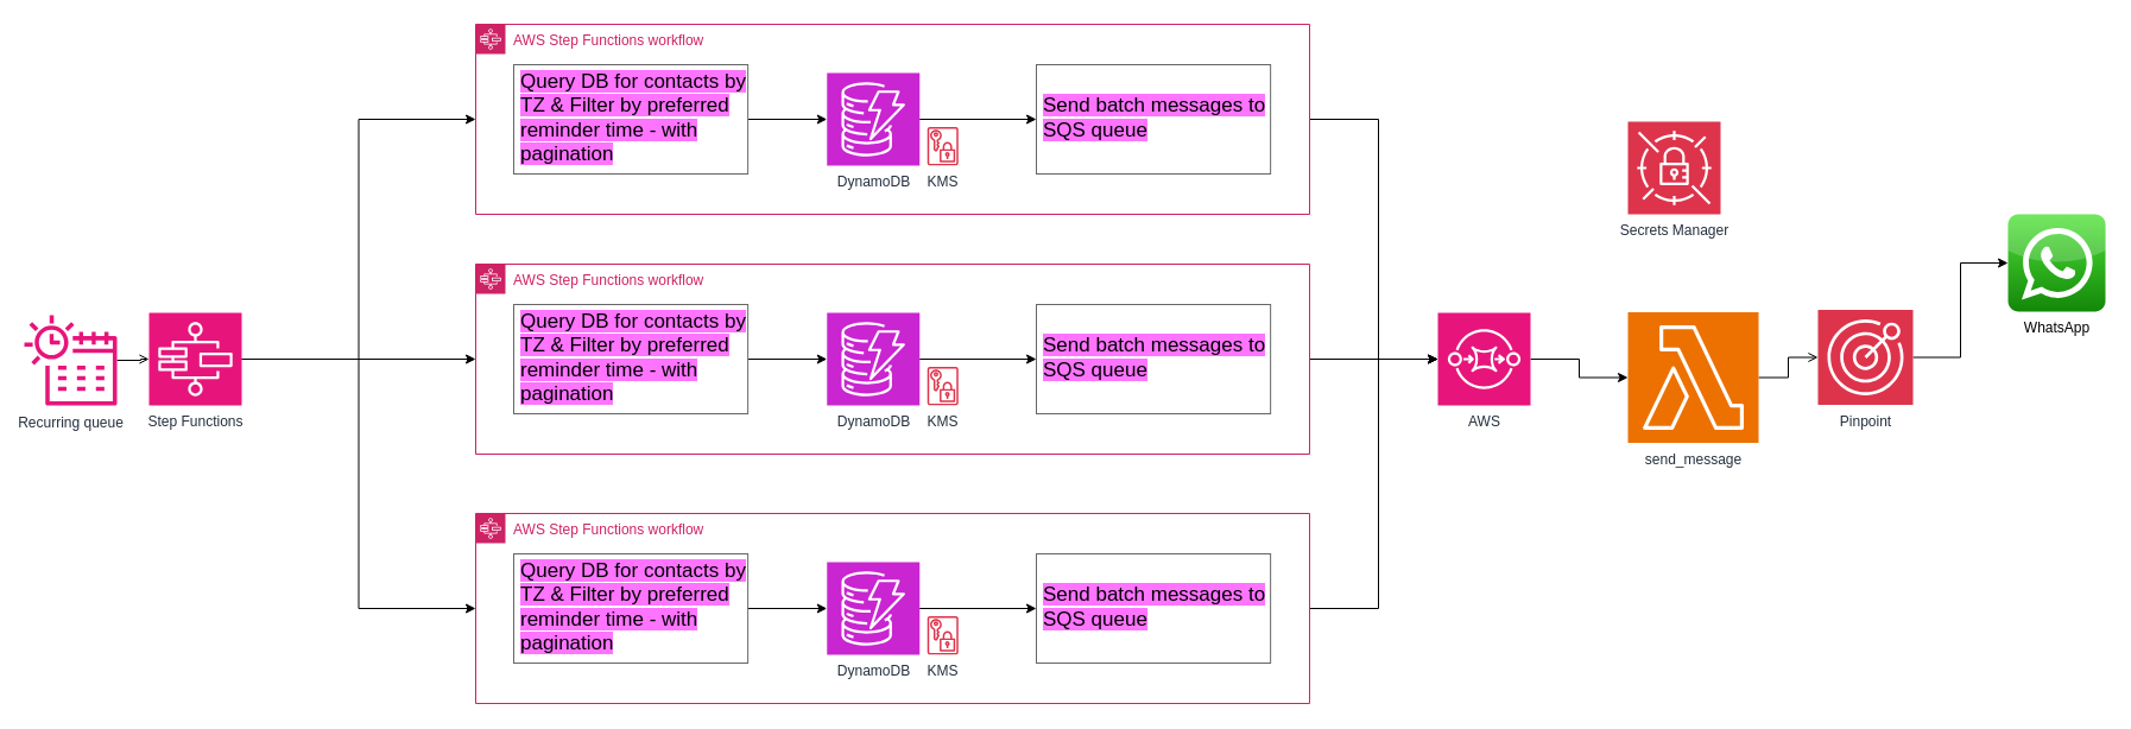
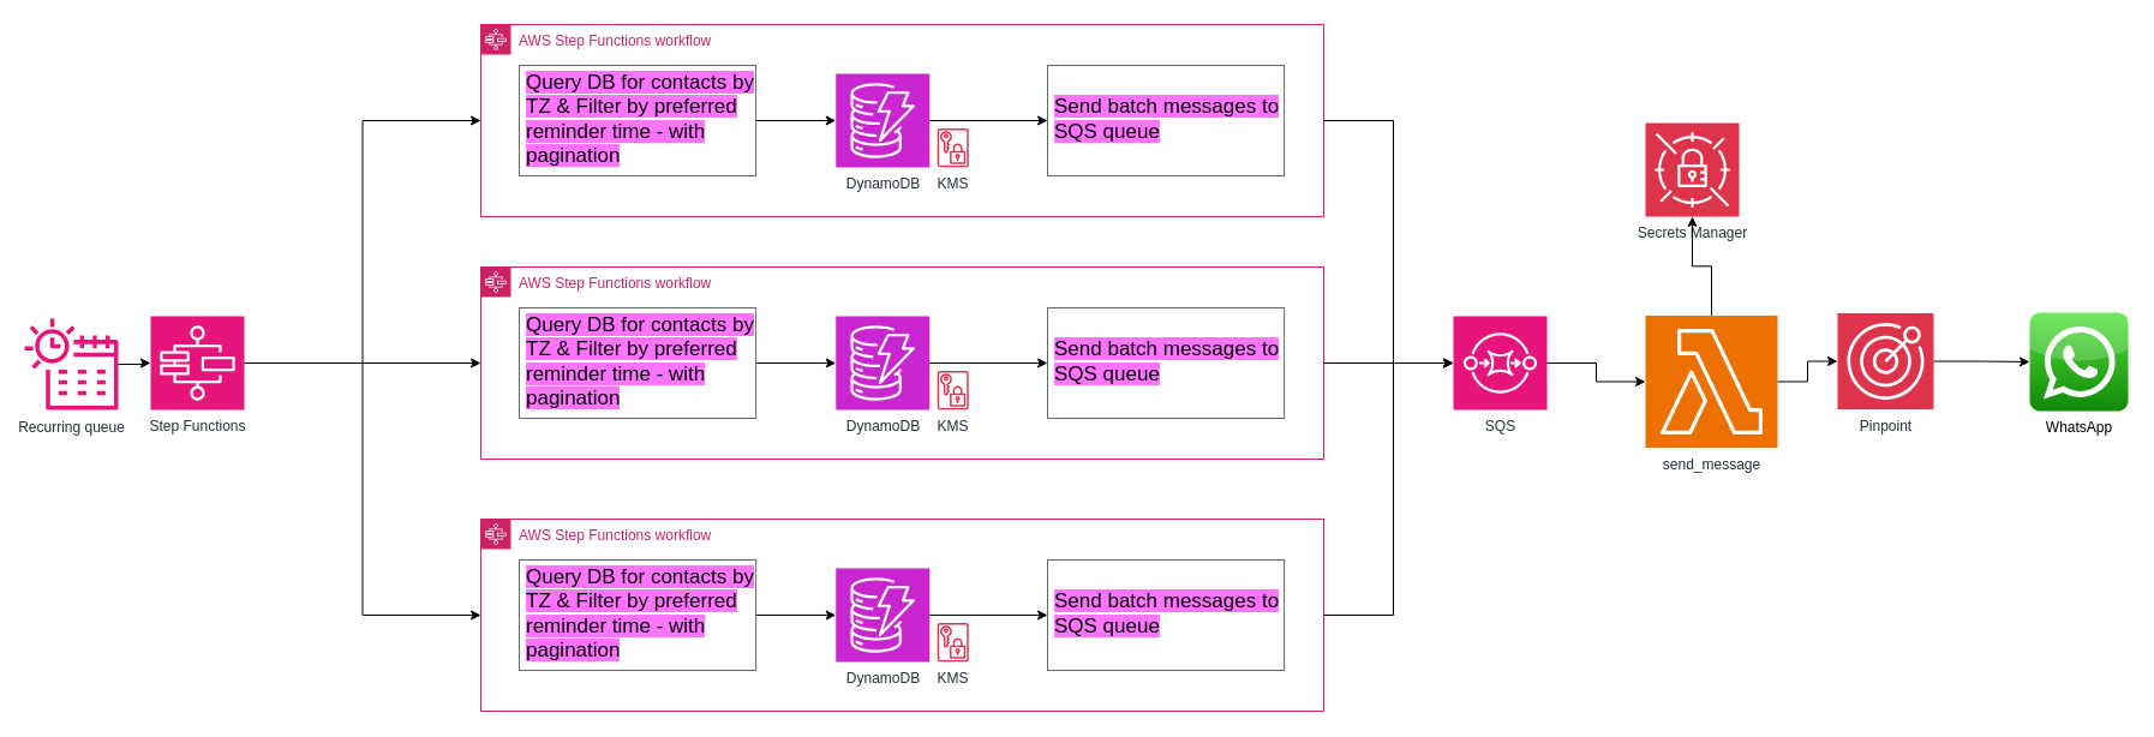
  <mxCell id="0" />
  <mxCell id="1" parent="0" />
  <mxCell id="2" value="" style="edgeStyle=orthogonalEdgeStyle;rounded=0;orthogonalLoop=1;jettySize=auto;html=1;" edge="1" parent="1" source="3" target="16"><mxGeometry relative="1" as="geometry"><Array as="points"><mxPoint x="1160" y="100" /><mxPoint x="1160" y="302" /></Array></mxGeometry></mxCell>
  <mxCell id="3" value="AWS Step Functions workflow" style="points=[[0,0],[0.25,0],[0.5,0],[0.75,0],[1,0],[1,0.25],[1,0.5],[1,0.75],[1,1],[0.75,1],[0.5,1],[0.25,1],[0,1],[0,0.75],[0,0.5],[0,0.25]];outlineConnect=0;gradientColor=none;html=1;whiteSpace=wrap;fontSize=12;fontStyle=0;container=1;pointerEvents=0;collapsible=0;recursiveResize=0;shape=mxgraph.aws4.group;grIcon=mxgraph.aws4.group_aws_step_functions_workflow;strokeColor=#CD2264;fillColor=none;verticalAlign=top;align=left;spacingLeft=30;fontColor=#CD2264;dashed=0;" vertex="1" parent="1"><mxGeometry x="400" y="20" width="702" height="160" as="geometry" /></mxCell>
  <mxCell id="4" value="" style="edgeStyle=orthogonalEdgeStyle;rounded=0;orthogonalLoop=1;jettySize=auto;html=1;" edge="1" parent="3" source="5" target="7"><mxGeometry relative="1" as="geometry" /></mxCell>
  <mxCell id="5" value="&lt;span style=&quot;caret-color: rgb(0, 0, 0); color: rgb(0, 0, 0); background-color: rgb(254, 116, 255);&quot;&gt;Query DB for contacts by TZ &amp;amp; Filter by preferred reminder time - with pagination&lt;/span&gt;" style="strokeWidth=1;shadow=0;dashed=0;align=center;html=1;shape=mxgraph.mockup.text.textBox;fontColor=#666666;align=left;fontSize=17;spacingLeft=4;spacingTop=-3;whiteSpace=wrap;strokeColor=#666666;mainText=" vertex="1" parent="3"><mxGeometry x="32" y="34" width="197.14" height="92" as="geometry" /></mxCell>
  <mxCell id="6" value="" style="group" vertex="1" connectable="0" parent="3"><mxGeometry x="295.75" y="41" width="110.5" height="78" as="geometry" /></mxCell>
  <mxCell id="7" value="DynamoDB" style="sketch=0;points=[[0,0,0],[0.25,0,0],[0.5,0,0],[0.75,0,0],[1,0,0],[0,1,0],[0.25,1,0],[0.5,1,0],[0.75,1,0],[1,1,0],[0,0.25,0],[0,0.5,0],[0,0.75,0],[1,0.25,0],[1,0.5,0],[1,0.75,0]];outlineConnect=0;fontColor=#232F3E;fillColor=#C925D1;strokeColor=#ffffff;dashed=0;verticalLabelPosition=bottom;verticalAlign=top;align=center;html=1;fontSize=12;fontStyle=0;aspect=fixed;shape=mxgraph.aws4.resourceIcon;resIcon=mxgraph.aws4.dynamodb;" vertex="1" parent="6"><mxGeometry width="78" height="78" as="geometry" /></mxCell>
  <mxCell id="8" value="KMS" style="sketch=0;outlineConnect=0;fontColor=#232F3E;gradientColor=none;fillColor=#DD344C;strokeColor=none;dashed=0;verticalLabelPosition=bottom;verticalAlign=top;align=center;html=1;fontSize=12;fontStyle=0;aspect=fixed;pointerEvents=1;shape=mxgraph.aws4.data_encryption_key;" vertex="1" parent="6"><mxGeometry x="84.5" y="45.29" width="26" height="32.71" as="geometry" /></mxCell>
  <mxCell id="9" value="&lt;font color=&quot;#000000&quot;&gt;&lt;span style=&quot;caret-color: rgb(0, 0, 0); background-color: rgb(254, 116, 255);&quot;&gt;Send batch messages to SQS queue&lt;/span&gt;&lt;/font&gt;" style="strokeWidth=1;shadow=0;dashed=0;align=center;html=1;shape=mxgraph.mockup.text.textBox;fontColor=#666666;align=left;fontSize=17;spacingLeft=4;spacingTop=-3;whiteSpace=wrap;strokeColor=#666666;mainText=" vertex="1" parent="3"><mxGeometry x="472" y="34" width="197.14" height="92" as="geometry" /></mxCell>
  <mxCell id="10" value="" style="edgeStyle=orthogonalEdgeStyle;rounded=0;orthogonalLoop=1;jettySize=auto;html=1;" edge="1" parent="3" source="7" target="9"><mxGeometry relative="1" as="geometry" /></mxCell>
  <mxCell id="11" value="" style="edgeStyle=orthogonalEdgeStyle;rounded=0;orthogonalLoop=1;jettySize=auto;html=1;" edge="1" parent="1" source="12" target="13"><mxGeometry relative="1" as="geometry" /></mxCell>
  <mxCell id="12" value="Pinpoint" style="sketch=0;points=[[0,0,0],[0.25,0,0],[0.5,0,0],[0.75,0,0],[1,0,0],[0,1,0],[0.25,1,0],[0.5,1,0],[0.75,1,0],[1,1,0],[0,0.25,0],[0,0.5,0],[0,0.75,0],[1,0.25,0],[1,0.5,0],[1,0.75,0]];outlineConnect=0;fontColor=#232F3E;fillColor=#DD344C;strokeColor=#ffffff;dashed=0;verticalLabelPosition=bottom;verticalAlign=top;align=center;html=1;fontSize=12;fontStyle=0;aspect=fixed;shape=mxgraph.aws4.resourceIcon;resIcon=mxgraph.aws4.pinpoint;" vertex="1" parent="1"><mxGeometry x="1530" y="260.5" width="80" height="80" as="geometry" /></mxCell>
- <mxCell id="13" value="WhatsApp" style="dashed=0;outlineConnect=0;html=1;align=center;labelPosition=center;verticalLabelPosition=bottom;verticalAlign=top;shape=mxgraph.webicons.whatsapp;fillColor=#4FE238;gradientColor=#138709" vertex="1" parent="1"><mxGeometry x="1690" y="180" width="82" height="82" as="geometry" /></mxCell>
+ <mxCell id="13" value="WhatsApp" style="dashed=0;outlineConnect=0;html=1;align=center;labelPosition=center;verticalLabelPosition=bottom;verticalAlign=top;shape=mxgraph.webicons.whatsapp;fillColor=#4FE238;gradientColor=#138709" vertex="1" parent="1"><mxGeometry x="1690" y="260" width="82" height="82" as="geometry" /></mxCell>
  <mxCell id="14" value="Secrets Manager" style="sketch=0;points=[[0,0,0],[0.25,0,0],[0.5,0,0],[0.75,0,0],[1,0,0],[0,1,0],[0.25,1,0],[0.5,1,0],[0.75,1,0],[1,1,0],[0,0.25,0],[0,0.5,0],[0,0.75,0],[1,0.25,0],[1,0.5,0],[1,0.75,0]];outlineConnect=0;fontColor=#232F3E;fillColor=#DD344C;strokeColor=#ffffff;dashed=0;verticalLabelPosition=bottom;verticalAlign=top;align=center;html=1;fontSize=12;fontStyle=0;aspect=fixed;shape=mxgraph.aws4.resourceIcon;resIcon=mxgraph.aws4.secrets_manager;" vertex="1" parent="1"><mxGeometry x="1370" width="78" height="78" as="geometry" y="102" /></mxCell>
  <mxCell id="15" value="" style="edgeStyle=orthogonalEdgeStyle;rounded=0;orthogonalLoop=1;jettySize=auto;html=1;" edge="1" parent="1" source="16" target="19"><mxGeometry relative="1" as="geometry" /></mxCell>
- <mxCell id="16" value="AWS" style="sketch=0;points=[[0,0,0],[0.25,0,0],[0.5,0,0],[0.75,0,0],[1,0,0],[0,1,0],[0.25,1,0],[0.5,1,0],[0.75,1,0],[1,1,0],[0,0.25,0],[0,0.5,0],[0,0.75,0],[1,0.25,0],[1,0.5,0],[1,0.75,0]];outlineConnect=0;fontColor=#232F3E;fillColor=#E7157B;strokeColor=#ffffff;dashed=0;verticalLabelPosition=bottom;verticalAlign=top;align=center;html=1;fontSize=12;fontStyle=0;aspect=fixed;shape=mxgraph.aws4.resourceIcon;resIcon=mxgraph.aws4.sqs;" vertex="1" parent="1"><mxGeometry x="1210" y="263" width="78" height="78" as="geometry" /></mxCell>
- <mxCell id="18" value="" style="edgeStyle=orthogonalEdgeStyle;rounded=0;orthogonalLoop=1;jettySize=auto;html=1;endArrow=open;" edge="1" parent="1" source="19" target="12"><mxGeometry relative="1" as="geometry" /></mxCell>
+ <mxCell id="16" value="SQS" style="sketch=0;points=[[0,0,0],[0.25,0,0],[0.5,0,0],[0.75,0,0],[1,0,0],[0,1,0],[0.25,1,0],[0.5,1,0],[0.75,1,0],[1,1,0],[0,0.25,0],[0,0.5,0],[0,0.75,0],[1,0.25,0],[1,0.5,0],[1,0.75,0]];outlineConnect=0;fontColor=#232F3E;fillColor=#E7157B;strokeColor=#ffffff;dashed=0;verticalLabelPosition=bottom;verticalAlign=top;align=center;html=1;fontSize=12;fontStyle=0;aspect=fixed;shape=mxgraph.aws4.resourceIcon;resIcon=mxgraph.aws4.sqs;" vertex="1" parent="1"><mxGeometry x="1210" y="263" width="78" height="78" as="geometry" /></mxCell>
+ <mxCell id="17" value="" style="edgeStyle=orthogonalEdgeStyle;rounded=0;orthogonalLoop=1;jettySize=auto;html=1;" edge="1" parent="1" source="19" target="14"><mxGeometry relative="1" as="geometry" /></mxCell>
+ <mxCell id="18" value="" style="edgeStyle=orthogonalEdgeStyle;rounded=0;orthogonalLoop=1;jettySize=auto;html=1;" edge="1" parent="1" source="19" target="12"><mxGeometry relative="1" as="geometry" /></mxCell>
  <mxCell id="19" value="send_message" style="sketch=0;points=[[0,0,0],[0.25,0,0],[0.5,0,0],[0.75,0,0],[1,0,0],[0,1,0],[0.25,1,0],[0.5,1,0],[0.75,1,0],[1,1,0],[0,0.25,0],[0,0.5,0],[0,0.75,0],[1,0.25,0],[1,0.5,0],[1,0.75,0]];outlineConnect=0;fontColor=#232F3E;fillColor=#ED7100;strokeColor=#ffffff;dashed=0;verticalLabelPosition=bottom;verticalAlign=top;align=center;html=1;fontSize=12;fontStyle=0;aspect=fixed;shape=mxgraph.aws4.resourceIcon;resIcon=mxgraph.aws4.lambda;" vertex="1" parent="1"><mxGeometry x="1370" y="262.5" width="110" height="110" as="geometry" /></mxCell>
  <mxCell id="20" style="edgeStyle=orthogonalEdgeStyle;rounded=0;orthogonalLoop=1;jettySize=auto;html=1;entryX=0;entryY=0.5;entryDx=0;entryDy=0;" edge="1" parent="1" source="23" target="3"><mxGeometry relative="1" as="geometry" /></mxCell>
  <mxCell id="21" style="edgeStyle=orthogonalEdgeStyle;rounded=0;orthogonalLoop=1;jettySize=auto;html=1;entryX=0;entryY=0.5;entryDx=0;entryDy=0;" edge="1" parent="1" source="23" target="34"><mxGeometry relative="1" as="geometry" /></mxCell>
  <mxCell id="22" style="edgeStyle=orthogonalEdgeStyle;rounded=0;orthogonalLoop=1;jettySize=auto;html=1;entryX=0;entryY=0.5;entryDx=0;entryDy=0;" edge="1" parent="1" source="23" target="25"><mxGeometry relative="1" as="geometry" /></mxCell>
  <mxCell id="23" value="Step Functions" style="sketch=0;points=[[0,0,0],[0.25,0,0],[0.5,0,0],[0.75,0,0],[1,0,0],[0,1,0],[0.25,1,0],[0.5,1,0],[0.75,1,0],[1,1,0],[0,0.25,0],[0,0.5,0],[0,0.75,0],[1,0.25,0],[1,0.5,0],[1,0.75,0]];outlineConnect=0;fontColor=#232F3E;fillColor=#E7157B;strokeColor=#ffffff;dashed=0;verticalLabelPosition=bottom;verticalAlign=top;align=center;html=1;fontSize=12;fontStyle=0;aspect=fixed;shape=mxgraph.aws4.resourceIcon;resIcon=mxgraph.aws4.step_functions;" vertex="1" parent="1"><mxGeometry x="125" y="263" width="78" height="78" as="geometry" /></mxCell>
  <mxCell id="24" style="edgeStyle=orthogonalEdgeStyle;rounded=0;orthogonalLoop=1;jettySize=auto;html=1;" edge="1" parent="1" source="25" target="16"><mxGeometry relative="1" as="geometry"><Array as="points"><mxPoint x="1160" y="512" /><mxPoint x="1160" y="302" /></Array></mxGeometry></mxCell>
  <mxCell id="25" value="AWS Step Functions workflow" style="points=[[0,0],[0.25,0],[0.5,0],[0.75,0],[1,0],[1,0.25],[1,0.5],[1,0.75],[1,1],[0.75,1],[0.5,1],[0.25,1],[0,1],[0,0.75],[0,0.5],[0,0.25]];outlineConnect=0;gradientColor=none;html=1;whiteSpace=wrap;fontSize=12;fontStyle=0;container=1;pointerEvents=0;collapsible=0;recursiveResize=0;shape=mxgraph.aws4.group;grIcon=mxgraph.aws4.group_aws_step_functions_workflow;strokeColor=#CD2264;fillColor=none;verticalAlign=top;align=left;spacingLeft=30;fontColor=#CD2264;dashed=0;" vertex="1" parent="1"><mxGeometry x="400" y="432" width="702" height="160" as="geometry" /></mxCell>
  <mxCell id="26" value="" style="edgeStyle=orthogonalEdgeStyle;rounded=0;orthogonalLoop=1;jettySize=auto;html=1;" edge="1" parent="25" source="27" target="29"><mxGeometry relative="1" as="geometry" /></mxCell>
  <mxCell id="27" value="&lt;span style=&quot;caret-color: rgb(0, 0, 0); color: rgb(0, 0, 0); background-color: rgb(254, 116, 255);&quot;&gt;Query DB for contacts by TZ &amp;amp; Filter by preferred reminder time - with pagination&lt;/span&gt;" style="strokeWidth=1;shadow=0;dashed=0;align=center;html=1;shape=mxgraph.mockup.text.textBox;fontColor=#666666;align=left;fontSize=17;spacingLeft=4;spacingTop=-3;whiteSpace=wrap;strokeColor=#666666;mainText=" vertex="1" parent="25"><mxGeometry x="32" y="34" width="197.14" height="92" as="geometry" /></mxCell>
  <mxCell id="28" value="" style="group" vertex="1" connectable="0" parent="25"><mxGeometry x="295.75" y="41" width="110.5" height="78" as="geometry" /></mxCell>
  <mxCell id="29" value="DynamoDB" style="sketch=0;points=[[0,0,0],[0.25,0,0],[0.5,0,0],[0.75,0,0],[1,0,0],[0,1,0],[0.25,1,0],[0.5,1,0],[0.75,1,0],[1,1,0],[0,0.25,0],[0,0.5,0],[0,0.75,0],[1,0.25,0],[1,0.5,0],[1,0.75,0]];outlineConnect=0;fontColor=#232F3E;fillColor=#C925D1;strokeColor=#ffffff;dashed=0;verticalLabelPosition=bottom;verticalAlign=top;align=center;html=1;fontSize=12;fontStyle=0;aspect=fixed;shape=mxgraph.aws4.resourceIcon;resIcon=mxgraph.aws4.dynamodb;" vertex="1" parent="28"><mxGeometry width="78" height="78" as="geometry" /></mxCell>
  <mxCell id="30" value="KMS" style="sketch=0;outlineConnect=0;fontColor=#232F3E;gradientColor=none;fillColor=#DD344C;strokeColor=none;dashed=0;verticalLabelPosition=bottom;verticalAlign=top;align=center;html=1;fontSize=12;fontStyle=0;aspect=fixed;pointerEvents=1;shape=mxgraph.aws4.data_encryption_key;" vertex="1" parent="28"><mxGeometry x="84.5" y="45.29" width="26" height="32.71" as="geometry" /></mxCell>
  <mxCell id="31" value="&lt;font color=&quot;#000000&quot;&gt;&lt;span style=&quot;caret-color: rgb(0, 0, 0); background-color: rgb(254, 116, 255);&quot;&gt;Send batch messages to SQS queue&lt;/span&gt;&lt;/font&gt;" style="strokeWidth=1;shadow=0;dashed=0;align=center;html=1;shape=mxgraph.mockup.text.textBox;fontColor=#666666;align=left;fontSize=17;spacingLeft=4;spacingTop=-3;whiteSpace=wrap;strokeColor=#666666;mainText=" vertex="1" parent="25"><mxGeometry x="472" y="34" width="197.14" height="92" as="geometry" /></mxCell>
  <mxCell id="32" value="" style="edgeStyle=orthogonalEdgeStyle;rounded=0;orthogonalLoop=1;jettySize=auto;html=1;" edge="1" parent="25" source="29" target="31"><mxGeometry relative="1" as="geometry" /></mxCell>
  <mxCell id="33" value="" style="edgeStyle=orthogonalEdgeStyle;rounded=0;orthogonalLoop=1;jettySize=auto;html=1;" edge="1" parent="1" source="34" target="16"><mxGeometry relative="1" as="geometry" /></mxCell>
  <mxCell id="34" value="AWS Step Functions workflow" style="points=[[0,0],[0.25,0],[0.5,0],[0.75,0],[1,0],[1,0.25],[1,0.5],[1,0.75],[1,1],[0.75,1],[0.5,1],[0.25,1],[0,1],[0,0.75],[0,0.5],[0,0.25]];outlineConnect=0;gradientColor=none;html=1;whiteSpace=wrap;fontSize=12;fontStyle=0;container=1;pointerEvents=0;collapsible=0;recursiveResize=0;shape=mxgraph.aws4.group;grIcon=mxgraph.aws4.group_aws_step_functions_workflow;strokeColor=#CD2264;fillColor=none;verticalAlign=top;align=left;spacingLeft=30;fontColor=#CD2264;dashed=0;" vertex="1" parent="1"><mxGeometry x="400" y="222" width="702" height="160" as="geometry" /></mxCell>
  <mxCell id="35" value="" style="edgeStyle=orthogonalEdgeStyle;rounded=0;orthogonalLoop=1;jettySize=auto;html=1;" edge="1" parent="34" source="36" target="38"><mxGeometry relative="1" as="geometry" /></mxCell>
  <mxCell id="36" value="&lt;span style=&quot;caret-color: rgb(0, 0, 0); color: rgb(0, 0, 0); background-color: rgb(254, 116, 255);&quot;&gt;Query DB for contacts by TZ &amp;amp; Filter by preferred reminder time - with pagination&lt;/span&gt;" style="strokeWidth=1;shadow=0;dashed=0;align=center;html=1;shape=mxgraph.mockup.text.textBox;fontColor=#666666;align=left;fontSize=17;spacingLeft=4;spacingTop=-3;whiteSpace=wrap;strokeColor=#666666;mainText=" vertex="1" parent="34"><mxGeometry x="32" y="34" width="197.14" height="92" as="geometry" /></mxCell>
  <mxCell id="37" value="" style="group" vertex="1" connectable="0" parent="34"><mxGeometry x="295.75" y="41" width="110.5" height="78" as="geometry" /></mxCell>
  <mxCell id="38" value="DynamoDB" style="sketch=0;points=[[0,0,0],[0.25,0,0],[0.5,0,0],[0.75,0,0],[1,0,0],[0,1,0],[0.25,1,0],[0.5,1,0],[0.75,1,0],[1,1,0],[0,0.25,0],[0,0.5,0],[0,0.75,0],[1,0.25,0],[1,0.5,0],[1,0.75,0]];outlineConnect=0;fontColor=#232F3E;fillColor=#C925D1;strokeColor=#ffffff;dashed=0;verticalLabelPosition=bottom;verticalAlign=top;align=center;html=1;fontSize=12;fontStyle=0;aspect=fixed;shape=mxgraph.aws4.resourceIcon;resIcon=mxgraph.aws4.dynamodb;" vertex="1" parent="37"><mxGeometry width="78" height="78" as="geometry" /></mxCell>
  <mxCell id="39" value="KMS" style="sketch=0;outlineConnect=0;fontColor=#232F3E;gradientColor=none;fillColor=#DD344C;strokeColor=none;dashed=0;verticalLabelPosition=bottom;verticalAlign=top;align=center;html=1;fontSize=12;fontStyle=0;aspect=fixed;pointerEvents=1;shape=mxgraph.aws4.data_encryption_key;" vertex="1" parent="37"><mxGeometry x="84.5" y="45.29" width="26" height="32.71" as="geometry" /></mxCell>
  <mxCell id="40" value="&lt;font color=&quot;#000000&quot;&gt;&lt;span style=&quot;caret-color: rgb(0, 0, 0); background-color: rgb(254, 116, 255);&quot;&gt;Send batch messages to SQS queue&lt;/span&gt;&lt;/font&gt;" style="strokeWidth=1;shadow=0;dashed=0;align=center;html=1;shape=mxgraph.mockup.text.textBox;fontColor=#666666;align=left;fontSize=17;spacingLeft=4;spacingTop=-3;whiteSpace=wrap;strokeColor=#666666;mainText=" vertex="1" parent="34"><mxGeometry x="472" y="34" width="197.14" height="92" as="geometry" /></mxCell>
  <mxCell id="41" value="" style="edgeStyle=orthogonalEdgeStyle;rounded=0;orthogonalLoop=1;jettySize=auto;html=1;" edge="1" parent="34" source="38" target="40"><mxGeometry relative="1" as="geometry" /></mxCell>
- <mxCell id="42" style="edgeStyle=orthogonalEdgeStyle;rounded=0;orthogonalLoop=1;jettySize=auto;html=1;endArrow=open;" edge="1" parent="1" source="43" target="23"><mxGeometry relative="1" as="geometry" /></mxCell>
+ <mxCell id="42" style="edgeStyle=orthogonalEdgeStyle;rounded=0;orthogonalLoop=1;jettySize=auto;html=1;" edge="1" parent="1" source="43" target="23"><mxGeometry relative="1" as="geometry" /></mxCell>
  <mxCell id="43" value="Recurring queue" style="sketch=0;outlineConnect=0;fontColor=#232F3E;gradientColor=none;fillColor=#E7157B;strokeColor=none;dashed=0;verticalLabelPosition=bottom;verticalAlign=top;align=center;html=1;fontSize=12;fontStyle=0;aspect=fixed;pointerEvents=1;shape=mxgraph.aws4.eventbridge_scheduler;" vertex="1" parent="1"><mxGeometry x="20" y="264" width="78" height="78" as="geometry" /></mxCell>
